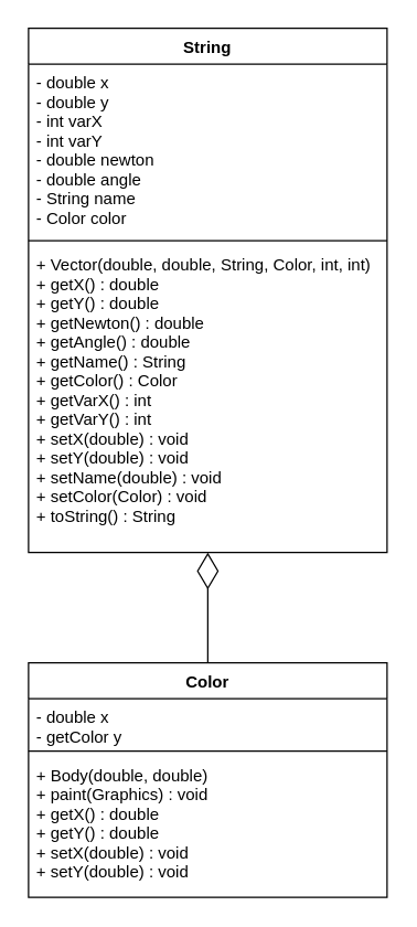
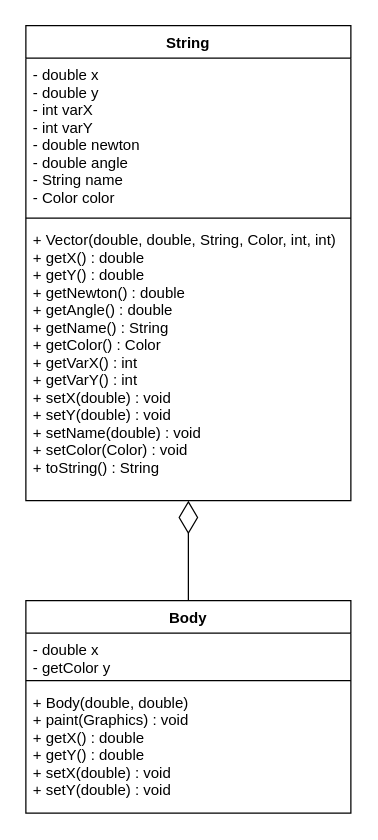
  <mxCell id="0" />
  <mxCell id="1" parent="0" />
  <mxCell id="2" value="String" style="swimlane;fontStyle=1;align=center;verticalAlign=top;childLayout=stackLayout;horizontal=1;startSize=26;horizontalStack=0;resizeParent=1;resizeParentMax=0;resizeLast=0;collapsible=1;marginBottom=0;" parent="1" vertex="1"><mxGeometry x="20" y="20" width="260" height="380" as="geometry" /></mxCell>
  <mxCell id="3" value="- double x&#10;- double y&#10;- int varX&#10;- int varY&#10;- double newton&#10;- double angle&#10;- String name&#10;- Color color" style="text;strokeColor=none;fillColor=none;align=left;verticalAlign=top;spacingLeft=4;spacingRight=4;overflow=hidden;rotatable=0;points=[[0,0.5],[1,0.5]];portConstraint=eastwest;" parent="2" vertex="1"><mxGeometry y="26" width="260" height="124" as="geometry" /></mxCell>
  <mxCell id="4" value="" style="line;strokeWidth=1;fillColor=none;align=left;verticalAlign=middle;spacingTop=-1;spacingLeft=3;spacingRight=3;rotatable=0;labelPosition=right;points=[];portConstraint=eastwest;" parent="2" vertex="1"><mxGeometry y="150" width="260" height="8" as="geometry" /></mxCell>
  <mxCell id="5" value="+ Vector(double, double, String, Color, int, int)&#10;+ getX() : double&#10;+ getY() : double&#10;+ getNewton() : double&#10;+ getAngle() : double&#10;+ getName() : String&#10;+ getColor() : Color&#10;+ getVarX() : int&#10;+ getVarY() : int&#10;+ setX(double) : void&#10;+ setY(double) : void&#10;+ setName(double) : void&#10;+ setColor(Color) : void&#10;+ toString() : String" style="text;strokeColor=none;fillColor=none;align=left;verticalAlign=top;spacingLeft=4;spacingRight=4;overflow=hidden;rotatable=0;points=[[0,0.5],[1,0.5]];portConstraint=eastwest;" parent="2" vertex="1"><mxGeometry y="158" width="260" height="222" as="geometry" /></mxCell>
- <mxCell id="6" value="Color" style="swimlane;fontStyle=1;align=center;verticalAlign=top;childLayout=stackLayout;horizontal=1;startSize=26;horizontalStack=0;resizeParent=1;resizeParentMax=0;resizeLast=0;collapsible=1;marginBottom=0;" parent="1" vertex="1"><mxGeometry x="20" y="480" width="260" height="170" as="geometry" /></mxCell>
+ <mxCell id="6" value="Body" style="swimlane;fontStyle=1;align=center;verticalAlign=top;childLayout=stackLayout;horizontal=1;startSize=26;horizontalStack=0;resizeParent=1;resizeParentMax=0;resizeLast=0;collapsible=1;marginBottom=0;" parent="1" vertex="1"><mxGeometry x="20" y="480" width="260" height="170" as="geometry" /></mxCell>
  <mxCell id="7" value="- double x&#10;- getColor y" style="text;strokeColor=none;fillColor=none;align=left;verticalAlign=top;spacingLeft=4;spacingRight=4;overflow=hidden;rotatable=0;points=[[0,0.5],[1,0.5]];portConstraint=eastwest;" parent="6" vertex="1"><mxGeometry y="26" width="260" height="34" as="geometry" /></mxCell>
  <mxCell id="8" value="" style="line;strokeWidth=1;fillColor=none;align=left;verticalAlign=middle;spacingTop=-1;spacingLeft=3;spacingRight=3;rotatable=0;labelPosition=right;points=[];portConstraint=eastwest;" parent="6" vertex="1"><mxGeometry y="60" width="260" height="8" as="geometry" /></mxCell>
  <mxCell id="9" value="+ Body(double, double)&#10;+ paint(Graphics) : void&#10;+ getX() : double&#10;+ getY() : double&#10;+ setX(double) : void&#10;+ setY(double) : void&#10;" style="text;strokeColor=none;fillColor=none;align=left;verticalAlign=top;spacingLeft=4;spacingRight=4;overflow=hidden;rotatable=0;points=[[0,0.5],[1,0.5]];portConstraint=eastwest;" parent="6" vertex="1"><mxGeometry y="68" width="260" height="102" as="geometry" /></mxCell>
  <mxCell id="10" value="" style="endArrow=diamondThin;endFill=0;endSize=24;html=1;rounded=0;" edge="1" parent="1" source="6" target="5"><mxGeometry width="160" relative="1" as="geometry"><mxPoint x="130" y="430" as="sourcePoint" /><mxPoint x="290" y="430" as="targetPoint" /></mxGeometry></mxCell>
